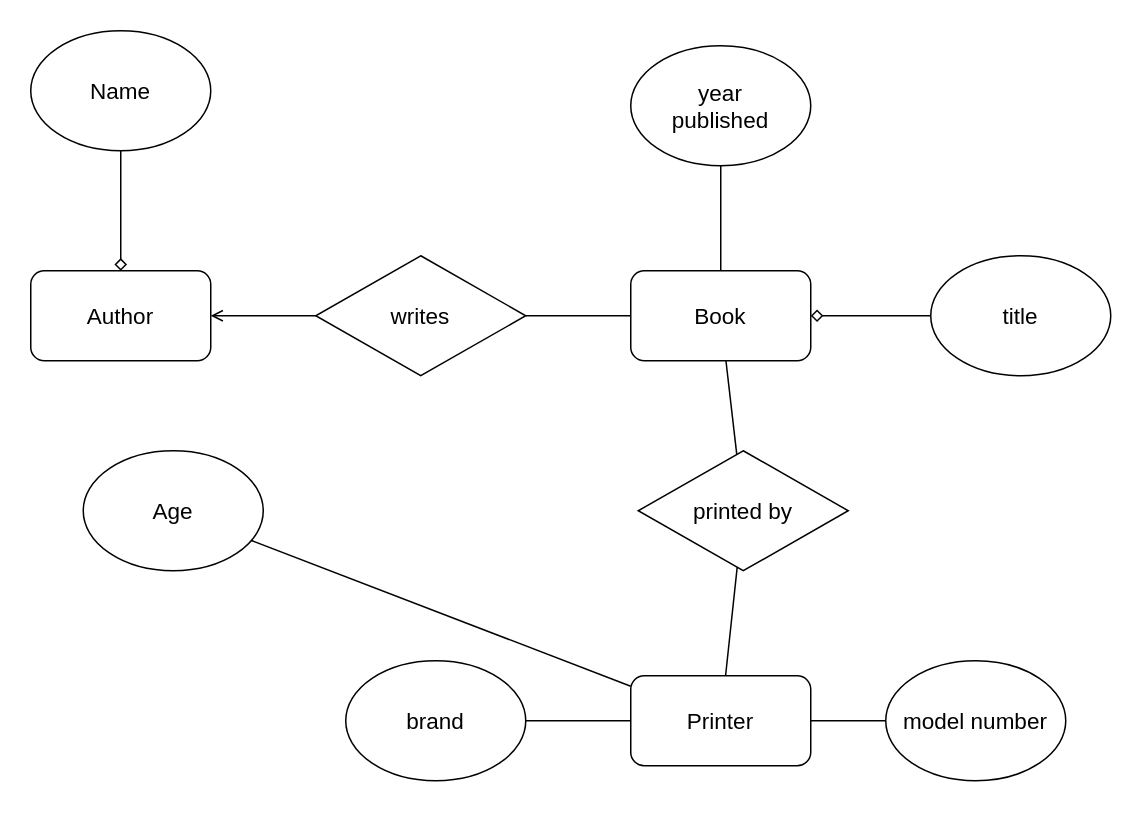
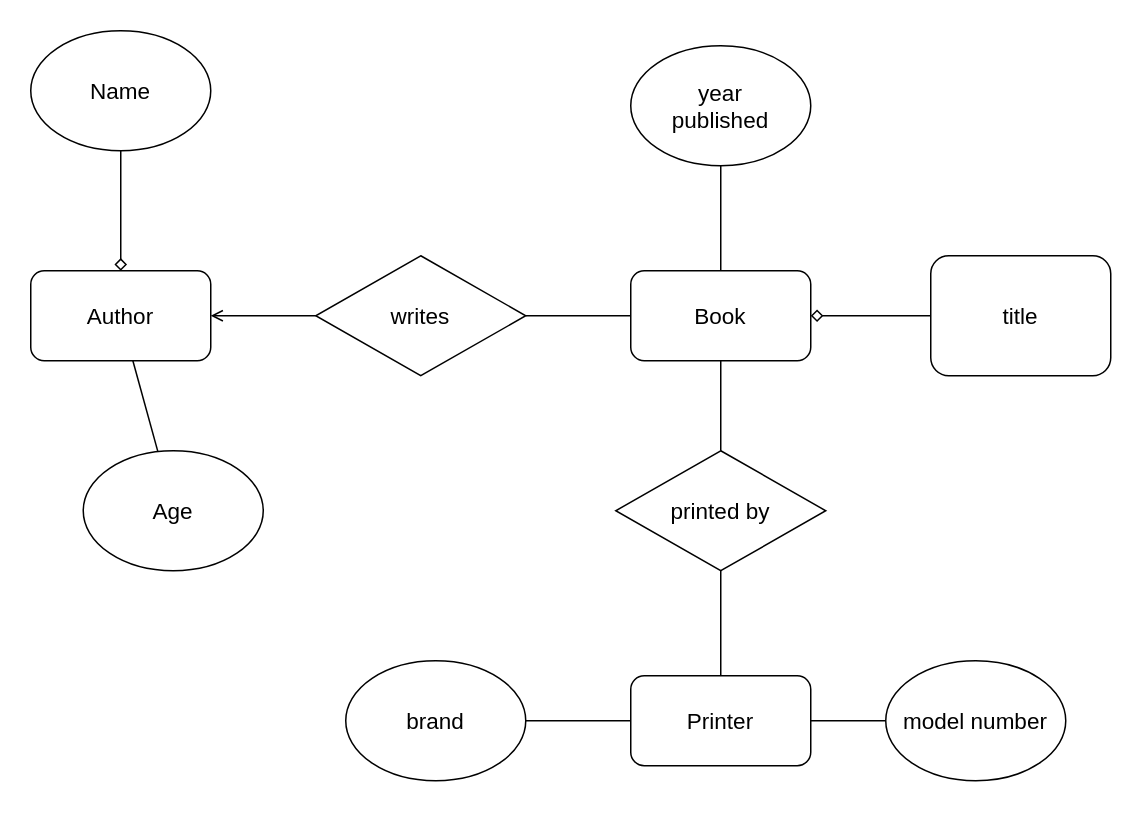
  <mxCell id="0" />
  <mxCell id="1" parent="0" />
  <mxCell id="2" value="&lt;font style=&quot;font-size: 15px&quot;&gt;Author&lt;/font&gt;" style="rounded=1;whiteSpace=wrap;html=1;" vertex="1" parent="1"><mxGeometry x="20" y="180" width="120" height="60" as="geometry" /></mxCell>
  <mxCell id="3" value="" style="edgeStyle=none;html=1;fontSize=15;endArrow=diamond;endFill=0;" edge="1" parent="1" source="4" target="2"><mxGeometry relative="1" as="geometry" /></mxCell>
  <mxCell id="4" value="Name" style="ellipse;whiteSpace=wrap;html=1;fontSize=15;" vertex="1" parent="1"><mxGeometry x="20" y="20" width="120" height="80" as="geometry" /></mxCell>
- <mxCell id="5" value="" style="edgeStyle=none;html=1;fontSize=15;endArrow=none;endFill=0;" edge="1" parent="1" source="6" target="19"><mxGeometry relative="1" as="geometry" /></mxCell>
+ <mxCell id="5" value="" style="edgeStyle=none;html=1;fontSize=15;endArrow=none;endFill=0;" edge="1" parent="1" source="6" target="2"><mxGeometry relative="1" as="geometry" /></mxCell>
  <mxCell id="6" value="Age" style="ellipse;whiteSpace=wrap;html=1;fontSize=15;" vertex="1" parent="1"><mxGeometry x="55" y="300" width="120" height="80" as="geometry" /></mxCell>
  <mxCell id="7" value="" style="edgeStyle=none;html=1;fontSize=15;endArrow=open;endFill=0;" edge="1" parent="1" source="8" target="2"><mxGeometry relative="1" as="geometry" /></mxCell>
  <mxCell id="8" value="writes" style="rhombus;whiteSpace=wrap;html=1;fontSize=15;" vertex="1" parent="1"><mxGeometry x="210" y="170" width="140" height="80" as="geometry" /></mxCell>
  <mxCell id="9" value="" style="edgeStyle=none;html=1;fontSize=15;endArrow=none;endFill=0;" edge="1" parent="1" source="10" target="8"><mxGeometry relative="1" as="geometry" /></mxCell>
  <mxCell id="10" value="Book" style="rounded=1;whiteSpace=wrap;html=1;fontSize=15;" vertex="1" parent="1"><mxGeometry x="420" y="180" width="120" height="60" as="geometry" /></mxCell>
  <mxCell id="11" value="" style="edgeStyle=none;html=1;fontSize=15;endArrow=none;endFill=0;" edge="1" parent="1" source="12" target="10"><mxGeometry relative="1" as="geometry" /></mxCell>
  <mxCell id="12" value="year&lt;br&gt;published" style="ellipse;whiteSpace=wrap;html=1;fontSize=15;" vertex="1" parent="1"><mxGeometry x="420" y="30" width="120" height="80" as="geometry" /></mxCell>
  <mxCell id="13" value="" style="edgeStyle=none;html=1;fontSize=15;endArrow=diamond;endFill=0;" edge="1" parent="1" source="14" target="10"><mxGeometry relative="1" as="geometry" /></mxCell>
- <mxCell id="14" value="title" style="ellipse;whiteSpace=wrap;html=1;fontSize=15;" vertex="1" parent="1"><mxGeometry x="620" y="170" width="120" height="80" as="geometry" /></mxCell>
+ <mxCell id="14" value="title" style="whiteSpace=wrap;html=1;fontSize=15;rounded=1;" vertex="1" parent="1"><mxGeometry x="620" y="170" width="120" height="80" as="geometry" /></mxCell>
  <mxCell id="15" value="" style="edgeStyle=none;html=1;fontSize=15;endArrow=none;endFill=0;" edge="1" parent="1" source="17" target="10"><mxGeometry relative="1" as="geometry" /></mxCell>
  <mxCell id="16" value="" style="edgeStyle=none;html=1;fontSize=15;endArrow=none;endFill=0;" edge="1" parent="1" source="17" target="19"><mxGeometry relative="1" as="geometry"><mxPoint x="480" y="440" as="targetPoint" /></mxGeometry></mxCell>
- <mxCell id="17" value="printed by" style="rhombus;whiteSpace=wrap;html=1;fontSize=15;" vertex="1" parent="1"><mxGeometry x="425" y="300" width="140" height="80" as="geometry" /></mxCell>
+ <mxCell id="17" value="printed by" style="rhombus;whiteSpace=wrap;html=1;fontSize=15;" vertex="1" parent="1"><mxGeometry x="410" y="300" width="140" height="80" as="geometry" /></mxCell>
  <mxCell id="18" value="" style="edgeStyle=none;html=1;fontSize=15;endArrow=none;endFill=0;" edge="1" parent="1" source="19" target="22"><mxGeometry relative="1" as="geometry" /></mxCell>
  <mxCell id="19" value="Printer" style="rounded=1;whiteSpace=wrap;html=1;fontSize=15;" vertex="1" parent="1"><mxGeometry x="420" y="450" width="120" height="60" as="geometry" /></mxCell>
  <mxCell id="20" value="" style="edgeStyle=none;html=1;fontSize=15;endArrow=none;endFill=0;" edge="1" parent="1" source="21" target="19"><mxGeometry relative="1" as="geometry" /></mxCell>
  <mxCell id="21" value="brand" style="ellipse;whiteSpace=wrap;html=1;fontSize=15;" vertex="1" parent="1"><mxGeometry x="230" y="440" width="120" height="80" as="geometry" /></mxCell>
  <mxCell id="22" value="model number" style="ellipse;whiteSpace=wrap;html=1;fontSize=15;" vertex="1" parent="1"><mxGeometry x="590" y="440" width="120" height="80" as="geometry" /></mxCell>
